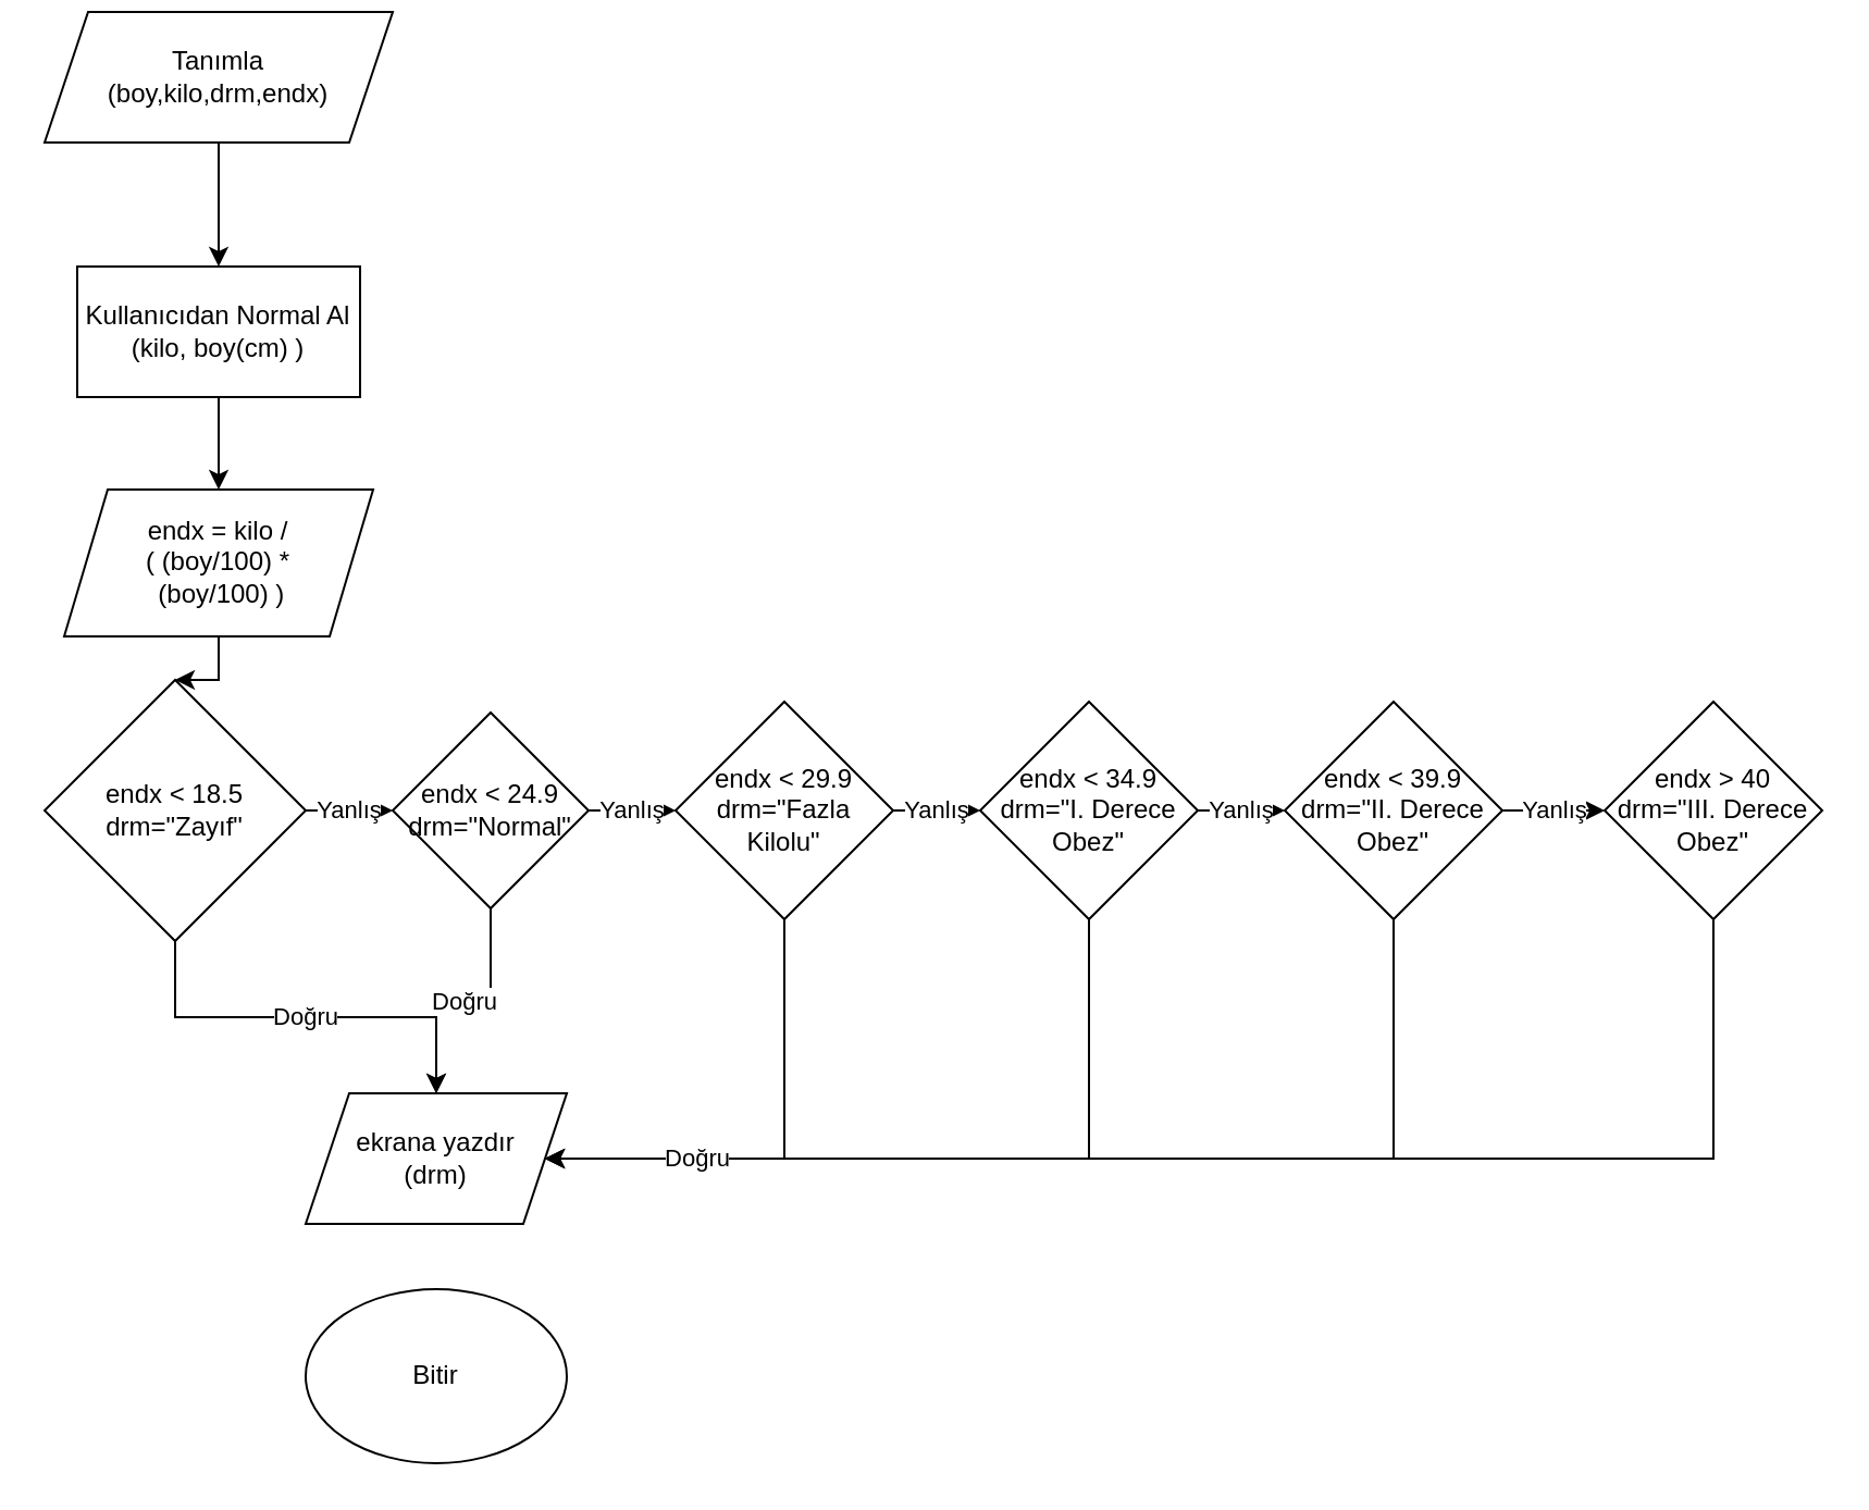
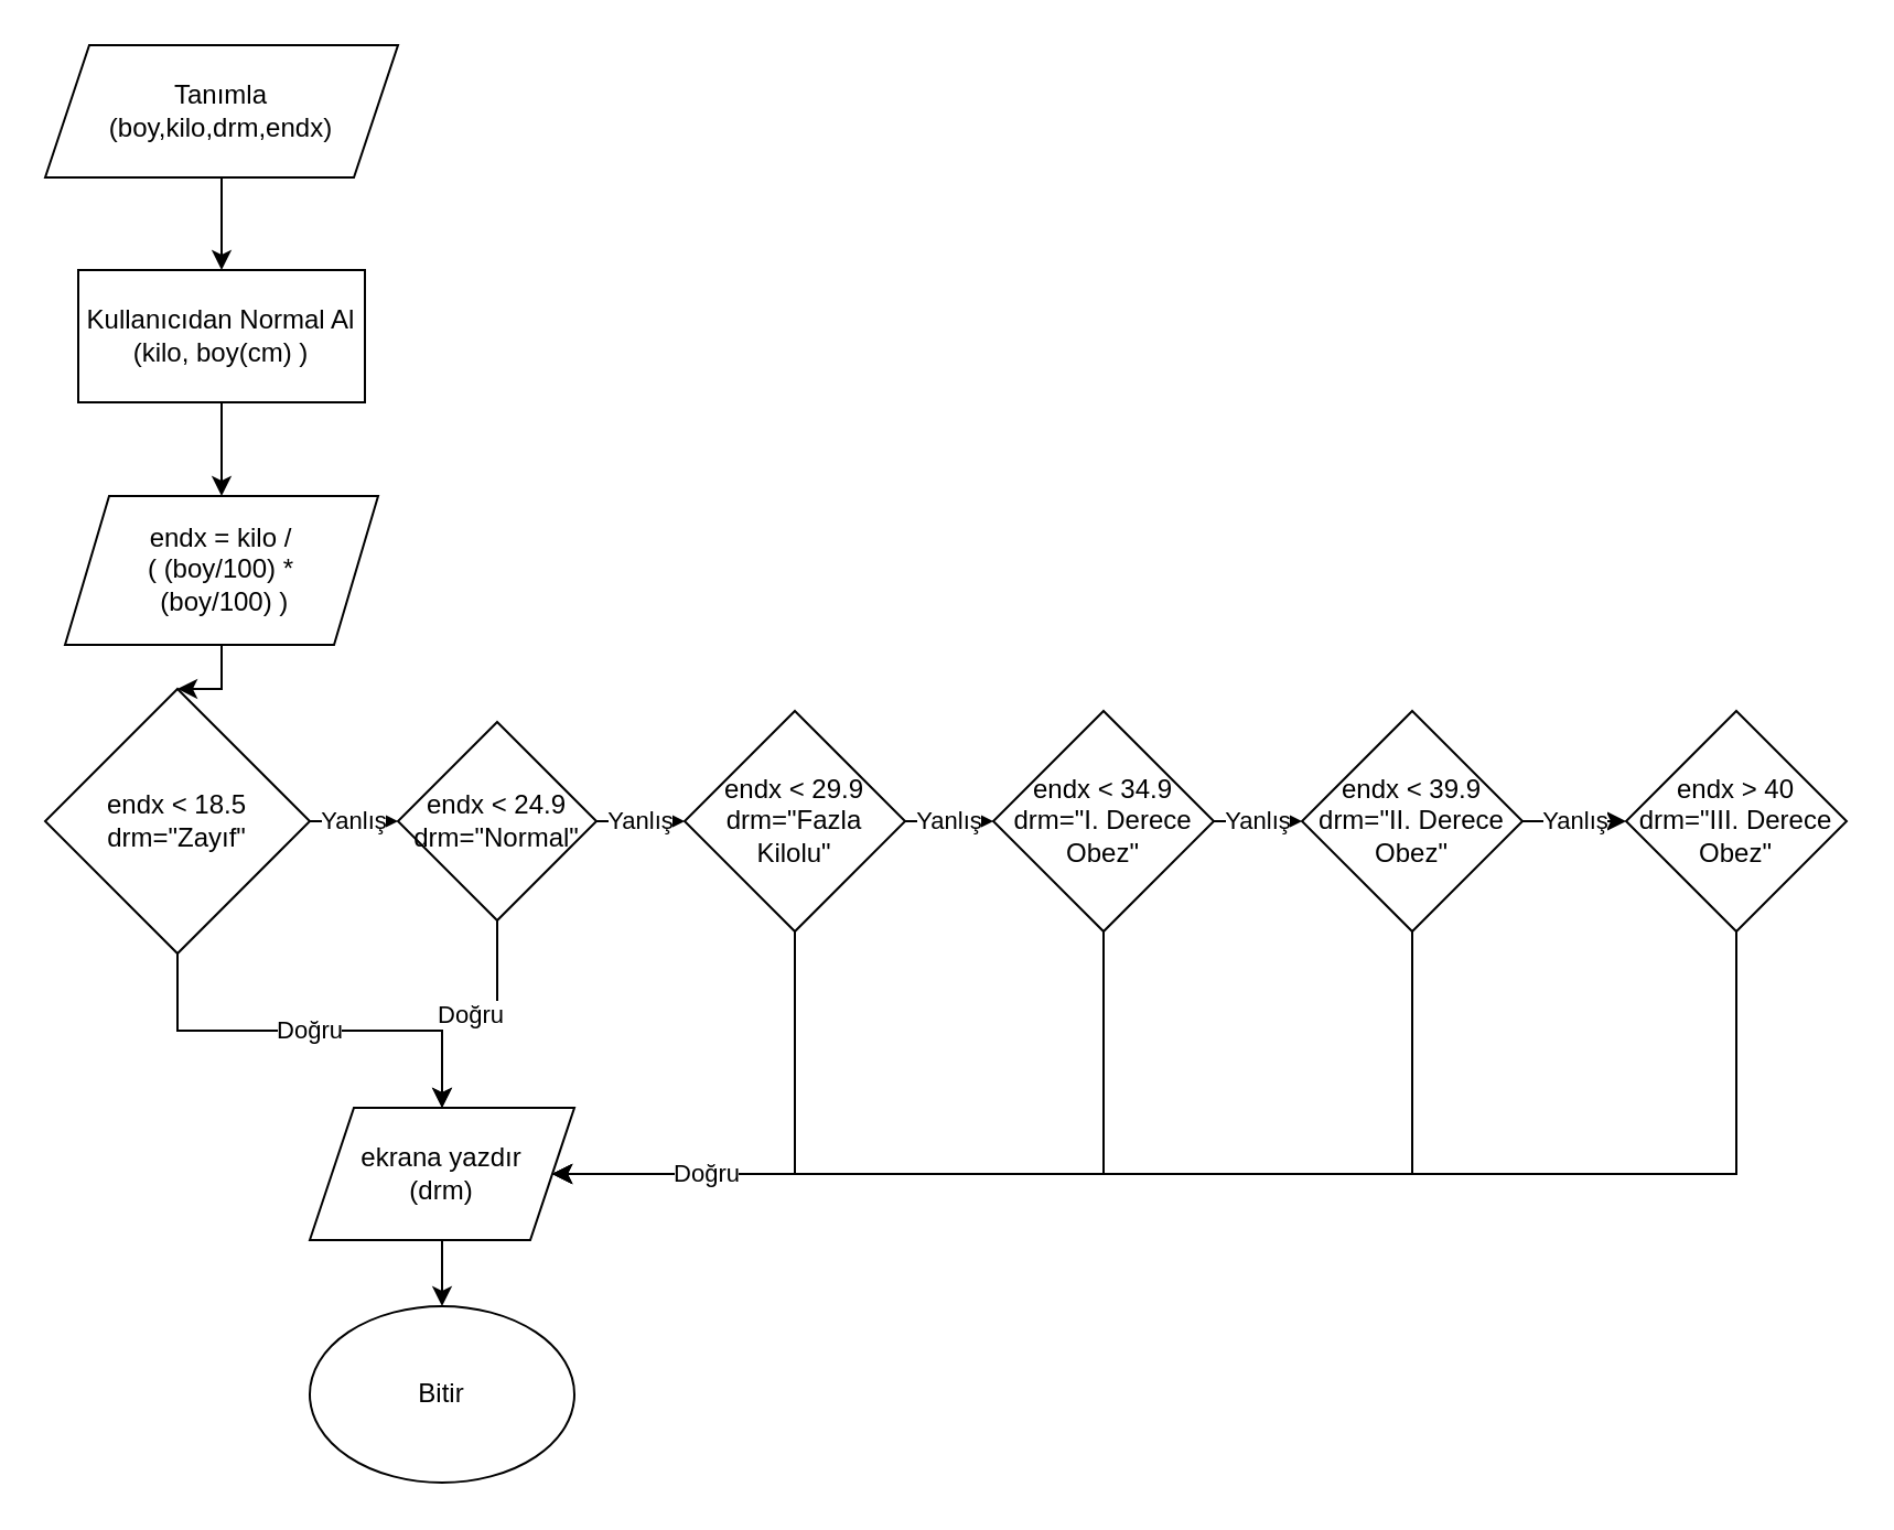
  <mxCell id="0" />
  <mxCell id="1" parent="0" />
  <mxCell id="2" style="edgeStyle=orthogonalEdgeStyle;rounded=0;orthogonalLoop=1;jettySize=auto;html=1;entryX=0.5;entryY=0;entryDx=0;entryDy=0;" edge="1" parent="1" source="3" target="10"><mxGeometry relative="1" as="geometry"><mxPoint x="100.3" y="133.8" as="targetPoint" /></mxGeometry></mxCell>
- <mxCell id="3" value="&lt;div&gt;Tanımla&lt;/div&gt;&lt;div&gt;(boy,kilo,drm,endx)&lt;br&gt;&lt;/div&gt;" style="shape=parallelogram;perimeter=parallelogramPerimeter;whiteSpace=wrap;html=1;fixedSize=1;" vertex="1" parent="1"><mxGeometry x="20" y="5" width="160" height="60" as="geometry" /></mxCell>
+ <mxCell id="3" value="&lt;div&gt;Tanımla&lt;/div&gt;&lt;div&gt;(boy,kilo,drm,endx)&lt;br&gt;&lt;/div&gt;" style="shape=parallelogram;perimeter=parallelogramPerimeter;whiteSpace=wrap;html=1;fixedSize=1;" vertex="1" parent="1"><mxGeometry x="20" y="20" width="160" height="60" as="geometry" /></mxCell>
  <mxCell id="4" value="Bitir" style="ellipse;whiteSpace=wrap;html=1;" vertex="1" parent="1"><mxGeometry x="140" y="592" width="120" height="80" as="geometry" /></mxCell>
  <mxCell id="5" style="edgeStyle=orthogonalEdgeStyle;rounded=0;orthogonalLoop=1;jettySize=auto;html=1;entryX=0.5;entryY=0;entryDx=0;entryDy=0;" edge="1" parent="1" source="6" target="13"><mxGeometry relative="1" as="geometry" /></mxCell>
  <mxCell id="6" value="&lt;div&gt;endx = kilo / &lt;br&gt;&lt;/div&gt;&lt;div&gt;( (boy/100) *&lt;/div&gt;&lt;div&gt;&amp;nbsp;(boy/100) )&lt;br&gt;&lt;/div&gt;" style="shape=parallelogram;perimeter=parallelogramPerimeter;whiteSpace=wrap;html=1;fixedSize=1;" vertex="1" parent="1"><mxGeometry x="29" y="224.5" width="142" height="67.5" as="geometry" /></mxCell>
+ <mxCell id="7" style="edgeStyle=orthogonalEdgeStyle;rounded=0;orthogonalLoop=1;jettySize=auto;html=1;" edge="1" parent="1" source="8" target="4"><mxGeometry relative="1" as="geometry" /></mxCell>
  <mxCell id="8" value="&lt;div&gt;ekrana yazdır&lt;/div&gt;&lt;div&gt;(drm)&lt;br&gt;&lt;/div&gt;" style="shape=parallelogram;perimeter=parallelogramPerimeter;whiteSpace=wrap;html=1;fixedSize=1;" vertex="1" parent="1"><mxGeometry x="140" y="502" width="120" height="60" as="geometry" /></mxCell>
  <mxCell id="9" style="edgeStyle=orthogonalEdgeStyle;rounded=0;orthogonalLoop=1;jettySize=auto;html=1;entryX=0.5;entryY=0;entryDx=0;entryDy=0;" edge="1" parent="1" source="10" target="6"><mxGeometry relative="1" as="geometry" /></mxCell>
  <mxCell id="10" value="&lt;div&gt;Kullanıcıdan Normal Al&lt;/div&gt;&lt;div&gt;(kilo, boy(cm) )&lt;br&gt;&lt;/div&gt;" style="rounded=0;whiteSpace=wrap;html=1;" vertex="1" parent="1"><mxGeometry x="35" y="122" width="130" height="60" as="geometry" /></mxCell>
  <mxCell id="11" value="Doğru" style="edgeStyle=orthogonalEdgeStyle;rounded=0;orthogonalLoop=1;jettySize=auto;html=1;entryX=0.5;entryY=0;entryDx=0;entryDy=0;" edge="1" parent="1" source="13" target="8"><mxGeometry relative="1" as="geometry"><mxPoint x="80" y="482" as="targetPoint" /></mxGeometry></mxCell>
  <mxCell id="12" value="Yanlış" style="edgeStyle=orthogonalEdgeStyle;rounded=0;orthogonalLoop=1;jettySize=auto;html=1;entryX=0;entryY=0.5;entryDx=0;entryDy=0;" edge="1" parent="1" source="13" target="16"><mxGeometry relative="1" as="geometry"><mxPoint x="210" y="372" as="targetPoint" /></mxGeometry></mxCell>
  <mxCell id="13" value="&lt;div&gt;endx &amp;lt; 18.5&lt;/div&gt;&lt;div&gt;drm=&quot;Zayıf&quot;&lt;br&gt;&lt;/div&gt;" style="rhombus;whiteSpace=wrap;html=1;" vertex="1" parent="1"><mxGeometry x="20" y="312" width="120" height="120" as="geometry" /></mxCell>
  <mxCell id="14" value="Yanlış" style="edgeStyle=orthogonalEdgeStyle;rounded=0;orthogonalLoop=1;jettySize=auto;html=1;" edge="1" parent="1" source="16" target="19"><mxGeometry relative="1" as="geometry" /></mxCell>
  <mxCell id="15" value="Doğru" style="edgeStyle=orthogonalEdgeStyle;rounded=0;orthogonalLoop=1;jettySize=auto;html=1;entryX=0.5;entryY=0;entryDx=0;entryDy=0;" edge="1" parent="1" source="16" target="8"><mxGeometry relative="1" as="geometry" /></mxCell>
  <mxCell id="16" value="&lt;div&gt;endx &amp;lt; 24.9&lt;/div&gt;&lt;div&gt;drm=&quot;Normal&quot;&lt;/div&gt;" style="rhombus;whiteSpace=wrap;html=1;" vertex="1" parent="1"><mxGeometry x="180" y="327" width="90" height="90" as="geometry" /></mxCell>
  <mxCell id="17" value="Yanlış" style="edgeStyle=orthogonalEdgeStyle;rounded=0;orthogonalLoop=1;jettySize=auto;html=1;entryX=0;entryY=0.5;entryDx=0;entryDy=0;" edge="1" parent="1" source="19" target="22"><mxGeometry relative="1" as="geometry" /></mxCell>
  <mxCell id="18" value="" style="edgeStyle=orthogonalEdgeStyle;rounded=0;orthogonalLoop=1;jettySize=auto;html=1;" edge="1" parent="1" source="19" target="8"><mxGeometry x="0.0" y="14" relative="1" as="geometry"><Array as="points"><mxPoint x="360" y="532" /></Array><mxPoint x="10" y="-4" as="offset" /></mxGeometry></mxCell>
  <mxCell id="19" value="&lt;div&gt;endx &amp;lt; 29.9&lt;/div&gt;&lt;div&gt;drm=&quot;Fazla Kilolu&quot;&lt;/div&gt;" style="rhombus;whiteSpace=wrap;html=1;" vertex="1" parent="1"><mxGeometry x="310" y="322" width="100" height="100" as="geometry" /></mxCell>
  <mxCell id="20" value="Yanlış" style="edgeStyle=orthogonalEdgeStyle;rounded=0;orthogonalLoop=1;jettySize=auto;html=1;entryX=0;entryY=0.5;entryDx=0;entryDy=0;" edge="1" parent="1" source="22" target="25"><mxGeometry relative="1" as="geometry" /></mxCell>
  <mxCell id="21" style="edgeStyle=orthogonalEdgeStyle;rounded=0;orthogonalLoop=1;jettySize=auto;html=1;" edge="1" parent="1" source="22" target="8"><mxGeometry relative="1" as="geometry"><mxPoint x="360" y="532" as="targetPoint" /><Array as="points"><mxPoint x="500" y="532" /></Array></mxGeometry></mxCell>
  <mxCell id="22" value="&lt;div&gt;endx &amp;lt; 34.9&lt;/div&gt;&lt;div&gt;drm=&quot;I. Derece Obez&quot;&lt;/div&gt;" style="rhombus;whiteSpace=wrap;html=1;" vertex="1" parent="1"><mxGeometry x="450" y="322" width="100" height="100" as="geometry" /></mxCell>
  <mxCell id="23" value="Yanlış" style="edgeStyle=orthogonalEdgeStyle;rounded=0;orthogonalLoop=1;jettySize=auto;html=1;entryX=0;entryY=0.5;entryDx=0;entryDy=0;" edge="1" parent="1" source="25" target="27"><mxGeometry relative="1" as="geometry" /></mxCell>
  <mxCell id="24" style="edgeStyle=orthogonalEdgeStyle;rounded=0;orthogonalLoop=1;jettySize=auto;html=1;entryX=1;entryY=0.5;entryDx=0;entryDy=0;" edge="1" parent="1" source="25" target="8"><mxGeometry relative="1" as="geometry"><Array as="points"><mxPoint x="640" y="532" /></Array></mxGeometry></mxCell>
  <mxCell id="25" value="&lt;div&gt;endx &amp;lt; 39.9&lt;/div&gt;&lt;div&gt;drm=&quot;II. Derece Obez&quot;&lt;/div&gt;" style="rhombus;whiteSpace=wrap;html=1;" vertex="1" parent="1"><mxGeometry x="590" y="322" width="100" height="100" as="geometry" /></mxCell>
  <mxCell id="26" value="Doğru" style="edgeStyle=orthogonalEdgeStyle;rounded=0;orthogonalLoop=1;jettySize=auto;html=1;" edge="1" parent="1" source="27" target="8"><mxGeometry x="0.784" relative="1" as="geometry"><Array as="points"><mxPoint x="787" y="532" /></Array><mxPoint as="offset" /></mxGeometry></mxCell>
  <mxCell id="27" value="&lt;div&gt;endx &amp;gt; 40&lt;/div&gt;&lt;div&gt;drm=&quot;III. Derece Obez&quot;&lt;/div&gt;" style="rhombus;whiteSpace=wrap;html=1;" vertex="1" parent="1"><mxGeometry x="737" y="322" width="100" height="100" as="geometry" /></mxCell>
